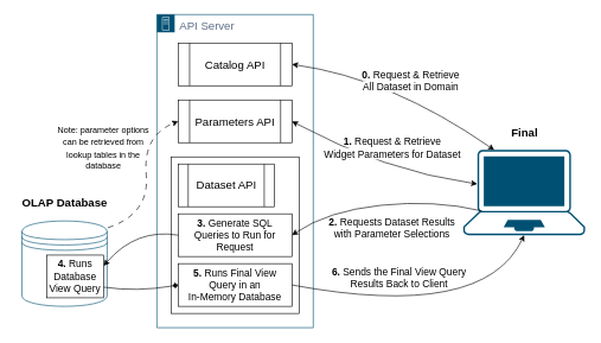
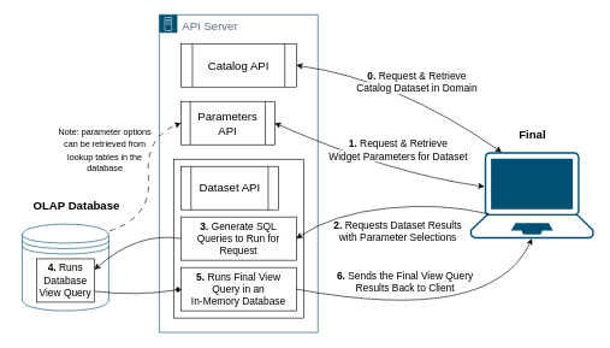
  <mxCell id="0" />
  <mxCell id="1" parent="0" />
  <mxCell id="2" value="" style="shape=datastore;whiteSpace=wrap;html=1;strokeColor=#005073;" vertex="1" parent="1"><mxGeometry x="30" y="310" width="120" height="120" as="geometry" /></mxCell>
  <mxCell id="3" value="" style="rounded=0;whiteSpace=wrap;html=1;" parent="1" vertex="1"><mxGeometry x="240" y="220" width="180" height="220" as="geometry" /></mxCell>
- <mxCell id="4" value="&lt;font style=&quot;font-size: 16px;&quot;&gt;&lt;b&gt;OLAP Database&lt;/b&gt;&lt;/font&gt;" style="text;html=1;align=center;verticalAlign=middle;resizable=0;points=[];autosize=1;strokeColor=none;fillColor=none;" parent="1" vertex="1"><mxGeometry x="20" y="270" width="140" height="30" as="geometry" /></mxCell>
+ <mxCell id="4" value="&lt;font style=&quot;font-size: 16px;&quot;&gt;&lt;b&gt;OLAP Database&lt;/b&gt;&lt;/font&gt;" style="text;html=1;align=center;verticalAlign=middle;resizable=0;points=[];autosize=1;strokeColor=none;fillColor=none;" parent="1" vertex="1"><mxGeometry x="35" y="270" width="140" height="30" as="geometry" /></mxCell>
  <mxCell id="5" value="" style="points=[[0.13,0.02,0],[0.5,0,0],[0.87,0.02,0],[0.885,0.4,0],[0.985,0.985,0],[0.5,1,0],[0.015,0.985,0],[0.115,0.4,0]];verticalLabelPosition=bottom;sketch=0;html=1;verticalAlign=top;aspect=fixed;align=center;pointerEvents=1;shape=mxgraph.cisco19.laptop;fillColor=#005073;strokeColor=none;fontSize=14;" parent="1" vertex="1"><mxGeometry x="651" y="210" width="171.42" height="120" as="geometry" /></mxCell>
  <mxCell id="6" value="&lt;font style=&quot;font-size: 16px;&quot;&gt;API Server&lt;/font&gt;" style="points=[[0,0],[0.25,0],[0.5,0],[0.75,0],[1,0],[1,0.25],[1,0.5],[1,0.75],[1,1],[0.75,1],[0.5,1],[0.25,1],[0,1],[0,0.75],[0,0.5],[0,0.25]];outlineConnect=0;gradientColor=none;html=1;whiteSpace=wrap;fontSize=12;fontStyle=0;container=1;pointerEvents=0;collapsible=0;recursiveResize=0;shape=mxgraph.aws4.group;grIcon=mxgraph.aws4.group_on_premise;strokeColor=#005073;fillColor=none;verticalAlign=top;align=left;spacingLeft=30;fontColor=#5A6C86;dashed=0;" parent="1" vertex="1"><mxGeometry x="220" y="20" width="220" height="440" as="geometry" /></mxCell>
- <mxCell id="7" value="Parameters API" style="shape=process;whiteSpace=wrap;html=1;backgroundOutline=1;fontSize=16;" parent="6" vertex="1"><mxGeometry x="30" y="120" width="160" height="60" as="geometry" /></mxCell>
+ <mxCell id="7" value="Parameters API" style="shape=process;whiteSpace=wrap;html=1;backgroundOutline=1;fontSize=16;" parent="6" vertex="1"><mxGeometry x="30" y="120" width="130" height="60" as="geometry" /></mxCell>
  <mxCell id="8" value="Dataset API" style="shape=process;whiteSpace=wrap;html=1;backgroundOutline=1;fontSize=16;" parent="6" vertex="1"><mxGeometry x="30" y="210" width="135" height="60" as="geometry" /></mxCell>
  <mxCell id="9" value="&lt;b&gt;3.&lt;/b&gt; Generate SQL Queries to Run for Request" style="text;html=1;strokeColor=default;fillColor=none;align=center;verticalAlign=middle;whiteSpace=wrap;rounded=0;fontSize=14;perimeterSpacing=0;" parent="6" vertex="1"><mxGeometry x="30" y="280" width="160" height="60" as="geometry" /></mxCell>
  <mxCell id="10" value="&lt;b&gt;5.&lt;/b&gt; Runs Final View&lt;br&gt;Query in an &lt;br&gt;In-Memory Database" style="text;html=1;strokeColor=default;fillColor=none;align=center;verticalAlign=middle;whiteSpace=wrap;rounded=0;fontSize=14;perimeterSpacing=0;shadow=0;" parent="6" vertex="1"><mxGeometry x="30" y="350" width="160" height="60" as="geometry" /></mxCell>
  <mxCell id="11" value="Catalog API" style="shape=process;whiteSpace=wrap;html=1;backgroundOutline=1;fontSize=16;" parent="6" vertex="1"><mxGeometry x="30" y="40" width="160" height="60" as="geometry" /></mxCell>
  <mxCell id="12" value="" style="curved=1;endArrow=classic;html=1;rounded=0;fontSize=14;entryX=0.115;entryY=0.4;entryDx=0;entryDy=0;entryPerimeter=0;exitX=1;exitY=0.5;exitDx=0;exitDy=0;endFill=1;startArrow=classic;startFill=1;" parent="1" source="7" target="5" edge="1"><mxGeometry width="50" height="50" relative="1" as="geometry"><mxPoint x="521" y="220" as="sourcePoint" /><mxPoint x="571" y="170" as="targetPoint" /><Array as="points"><mxPoint x="540" y="240" /></Array></mxGeometry></mxCell>
  <mxCell id="13" value="&lt;b&gt;1.&lt;/b&gt; Request &amp;amp; Retrieve&lt;br style=&quot;border-color: var(--border-color); background-color: rgb(255, 255, 255);&quot;&gt;&lt;span style=&quot;background-color: rgb(255, 255, 255);&quot;&gt;Widget Parameters for Dataset&lt;/span&gt;" style="text;html=1;strokeColor=none;fillColor=none;align=center;verticalAlign=middle;whiteSpace=wrap;rounded=0;fontSize=14;" parent="1" vertex="1"><mxGeometry x="443.5" y="184" width="215" height="46" as="geometry" /></mxCell>
  <mxCell id="14" value="" style="curved=1;endArrow=classic;html=1;rounded=0;fontSize=14;entryX=1;entryY=0.5;entryDx=0;entryDy=0;exitX=0.151;exitY=0.715;exitDx=0;exitDy=0;exitPerimeter=0;" parent="1" source="5" target="9" edge="1"><mxGeometry width="50" height="50" relative="1" as="geometry"><mxPoint x="664" y="202" as="sourcePoint" /><mxPoint x="381" y="270" as="targetPoint" /><Array as="points"><mxPoint x="610" y="280" /><mxPoint x="460" y="296" /></Array></mxGeometry></mxCell>
  <mxCell id="15" value="&lt;b&gt;2.&lt;/b&gt; Requests Dataset Results with Parameter Selections" style="text;html=1;strokeColor=none;fillColor=none;align=center;verticalAlign=middle;whiteSpace=wrap;rounded=0;fontSize=14;" parent="1" vertex="1"><mxGeometry x="451" y="300" width="200" height="40" as="geometry" /></mxCell>
  <mxCell id="16" value="" style="curved=1;endArrow=classic;html=1;rounded=0;fontSize=14;entryX=1;entryY=0.25;entryDx=0;entryDy=0;exitX=0;exitY=0.5;exitDx=0;exitDy=0;" parent="1" source="9" target="19" edge="1"><mxGeometry width="50" height="50" relative="1" as="geometry"><mxPoint x="331" y="270" as="sourcePoint" /><mxPoint x="381" y="220" as="targetPoint" /><Array as="points"><mxPoint x="191" y="320" /></Array></mxGeometry></mxCell>
  <mxCell id="17" value="&lt;font style=&quot;font-size: 16px;&quot;&gt;&lt;b&gt;Final&lt;/b&gt;&lt;/font&gt;" style="text;html=1;align=center;verticalAlign=middle;resizable=0;points=[];autosize=1;strokeColor=none;fillColor=none;" parent="1" vertex="1"><mxGeometry x="701.71" y="170" width="70" height="30" as="geometry" /></mxCell>
  <mxCell id="18" value="" style="curved=1;endArrow=diamond;html=1;rounded=0;fontSize=14;entryX=0;entryY=0.5;entryDx=0;entryDy=0;exitX=1;exitY=0.75;exitDx=0;exitDy=0;" parent="1" source="19" target="10" edge="1"><mxGeometry width="50" height="50" relative="1" as="geometry"><mxPoint x="151" y="390" as="sourcePoint" /><mxPoint x="201" y="340" as="targetPoint" /><Array as="points"><mxPoint x="191" y="410" /></Array></mxGeometry></mxCell>
- <mxCell id="19" value="&lt;font style=&quot;border-color: var(--border-color);&quot;&gt;&lt;b&gt;4.&lt;/b&gt; Runs Database View Query&lt;/font&gt;" style="text;html=1;strokeColor=default;fillColor=none;align=center;verticalAlign=middle;whiteSpace=wrap;rounded=0;fontSize=14;perimeterSpacing=0;" parent="1" vertex="1"><mxGeometry x="65" y="358" width="80" height="60" as="geometry" /></mxCell>
+ <mxCell id="19" value="&lt;font style=&quot;border-color: var(--border-color);&quot;&gt;&lt;b&gt;4.&lt;/b&gt; Runs Database View Query&lt;/font&gt;" style="text;html=1;strokeColor=default;fillColor=none;align=center;verticalAlign=middle;whiteSpace=wrap;rounded=0;fontSize=14;perimeterSpacing=0;" parent="1" vertex="1"><mxGeometry x="50" y="358" width="80" height="60" as="geometry" /></mxCell>
  <mxCell id="20" value="" style="curved=1;endArrow=classic;html=1;rounded=0;fontSize=14;entryX=0.5;entryY=1;entryDx=0;entryDy=0;entryPerimeter=0;exitX=1;exitY=0.5;exitDx=0;exitDy=0;startArrow=none;" parent="1" source="10" target="5" edge="1"><mxGeometry width="50" height="50" relative="1" as="geometry"><mxPoint x="571" y="420" as="sourcePoint" /><mxPoint x="621" y="370" as="targetPoint" /><Array as="points"><mxPoint x="680" y="450" /></Array></mxGeometry></mxCell>
  <mxCell id="21" value="&lt;b&gt;6.&lt;/b&gt; Sends the Final View&amp;nbsp;Query Results Back to Client" style="text;html=1;strokeColor=none;fillColor=none;align=center;verticalAlign=middle;whiteSpace=wrap;rounded=0;fontSize=14;" parent="1" vertex="1"><mxGeometry x="451" y="370" width="220" height="40" as="geometry" /></mxCell>
  <mxCell id="22" value="&lt;font style=&quot;font-size: 12px;&quot;&gt;Note: parameter options can be retrieved from lookup tables in the database&lt;/font&gt;" style="text;html=1;strokeColor=none;fillColor=none;align=center;verticalAlign=middle;whiteSpace=wrap;rounded=0;fontSize=14;" parent="1" vertex="1"><mxGeometry x="70" y="170" width="150" height="74" as="geometry" /></mxCell>
  <mxCell id="23" value="" style="curved=1;endArrow=classic;html=1;rounded=0;dashed=1;dashPattern=8 8;fontSize=12;entryX=0;entryY=0.5;entryDx=0;entryDy=0;exitX=1;exitY=0.15;exitDx=0;exitDy=0;exitPerimeter=0;" parent="1" target="7" edge="1"><mxGeometry width="50" height="50" relative="1" as="geometry"><mxPoint x="151" y="319.5" as="sourcePoint" /><mxPoint x="460" y="190" as="targetPoint" /><Array as="points"><mxPoint x="210" y="300" /><mxPoint x="200" y="190" /></Array></mxGeometry></mxCell>
  <mxCell id="24" value="" style="curved=1;endArrow=classic;html=1;rounded=0;fontSize=16;exitX=0.254;exitY=0.003;exitDx=0;exitDy=0;exitPerimeter=0;entryX=1;entryY=0.5;entryDx=0;entryDy=0;startArrow=classic;startFill=1;endFill=1;" parent="1" source="5" target="11" edge="1"><mxGeometry x="0.047" y="35" width="50" height="50" relative="1" as="geometry"><mxPoint x="782" y="62" as="sourcePoint" /><mxPoint x="520" y="10" as="targetPoint" /><Array as="points"><mxPoint x="550" y="110" /></Array><mxPoint as="offset" /></mxGeometry></mxCell>
- <mxCell id="25" value="&lt;b&gt;0.&lt;/b&gt; Request &amp;amp; Retrieve&lt;br style=&quot;border-color: var(--border-color); background-color: rgb(255, 255, 255);&quot;&gt;&lt;span style=&quot;background-color: rgb(255, 255, 255);&quot;&gt;All Dataset in Domain&lt;/span&gt;" style="text;html=1;strokeColor=none;fillColor=none;align=center;verticalAlign=middle;whiteSpace=wrap;rounded=0;fontSize=14;" parent="1" vertex="1"><mxGeometry x="470" y="90" width="215" height="46" as="geometry" /></mxCell>
+ <mxCell id="25" value="&lt;b&gt;0.&lt;/b&gt; Request &amp;amp; Retrieve&lt;br style=&quot;border-color: var(--border-color); background-color: rgb(255, 255, 255);&quot;&gt;&lt;span style=&quot;background-color: rgb(255, 255, 255);&quot;&gt;Catalog Dataset in Domain&lt;/span&gt;" style="text;html=1;strokeColor=none;fillColor=none;align=center;verticalAlign=middle;whiteSpace=wrap;rounded=0;fontSize=14;" parent="1" vertex="1"><mxGeometry x="470" y="90" width="215" height="46" as="geometry" /></mxCell>
